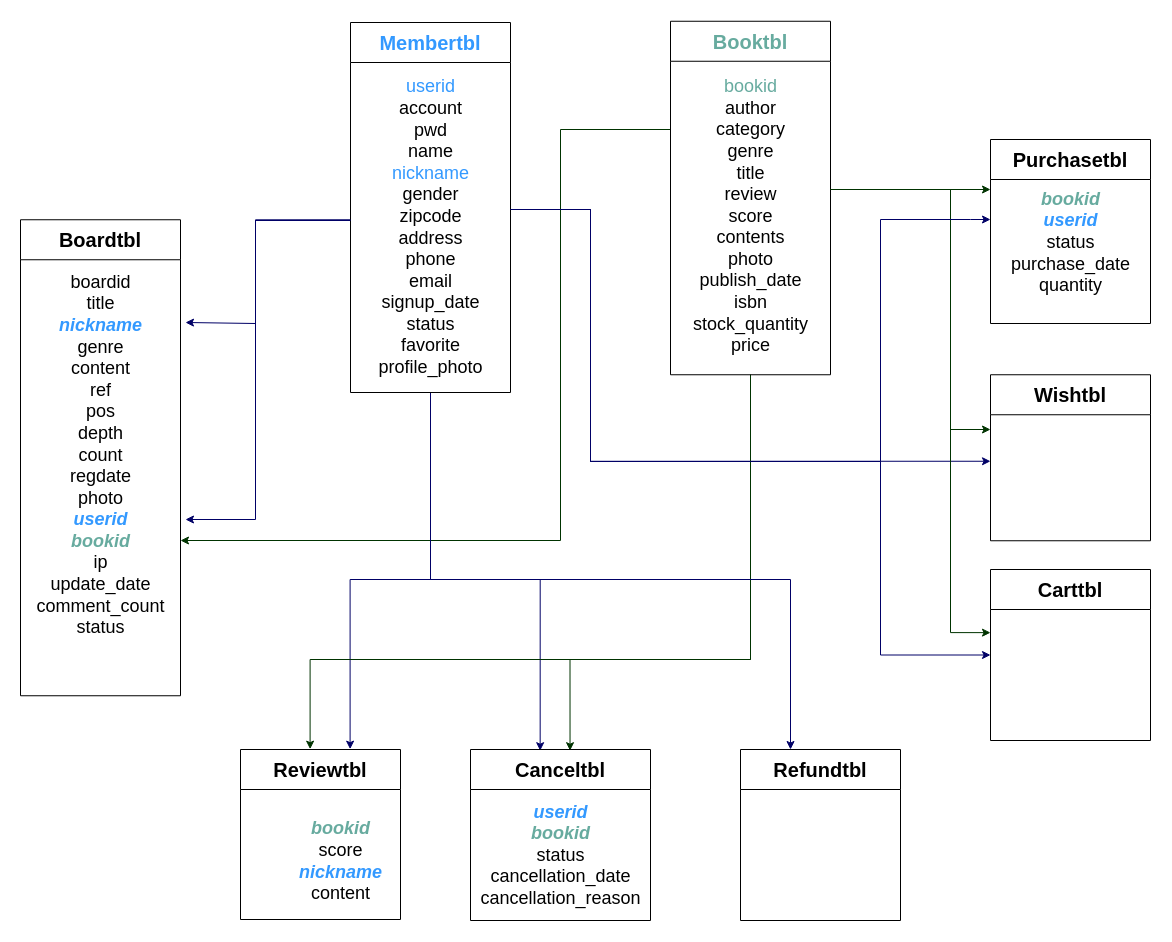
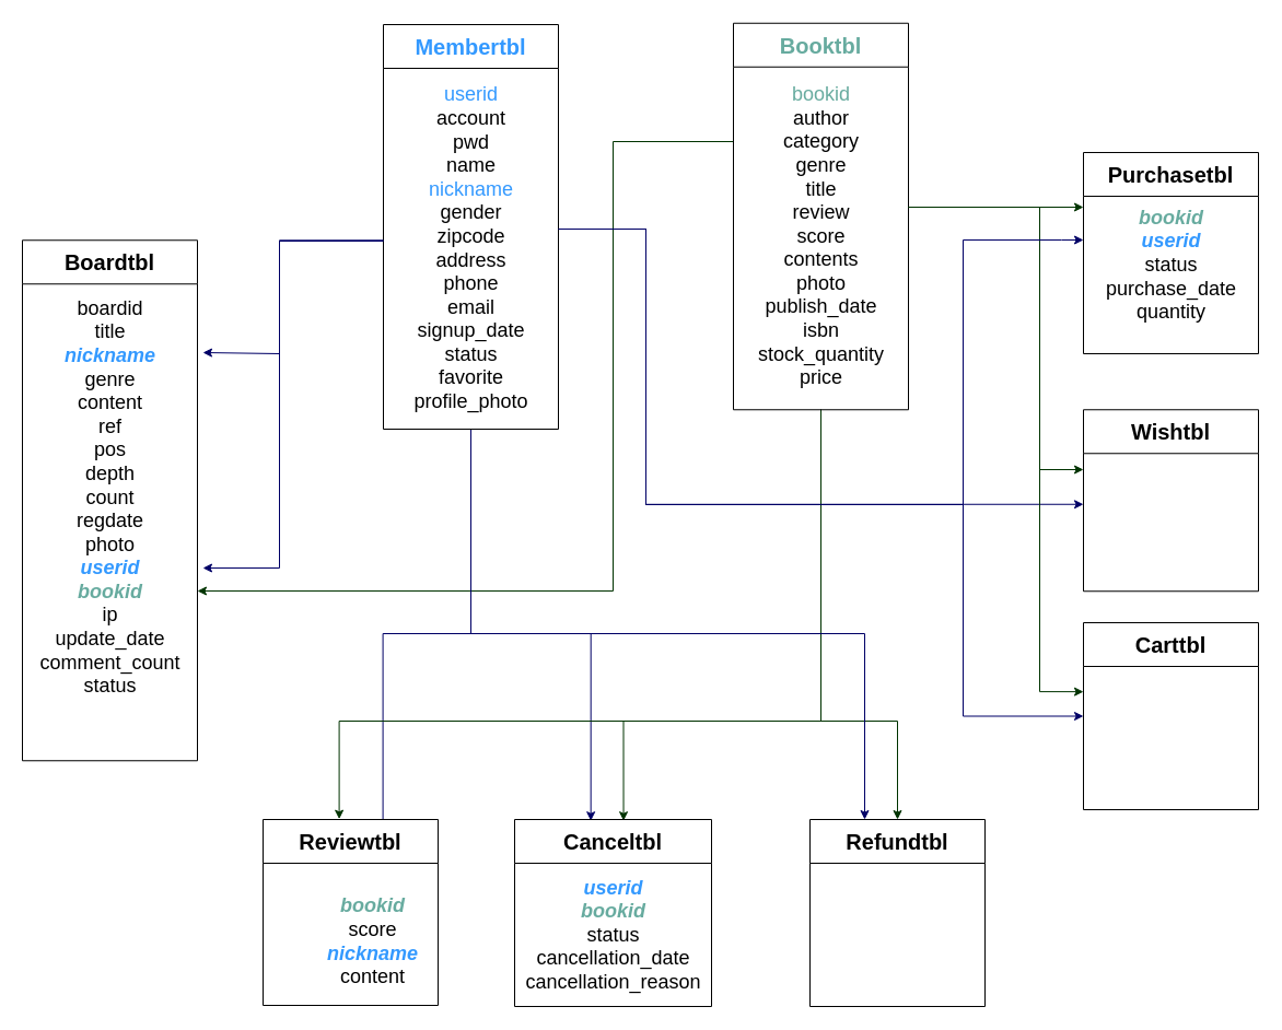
  <mxCell id="0" />
  <mxCell id="1" parent="0" />
- <mxCell id="2" style="edgeStyle=orthogonalEdgeStyle;rounded=0;orthogonalLoop=1;jettySize=auto;html=1;entryX=0.685;entryY=-0.002;entryDx=0;entryDy=0;entryPerimeter=0;strokeColor=#000066;" edge="1" parent="1" source="5" target="16"><mxGeometry relative="1" as="geometry"><mxPoint x="360" y="619" as="targetPoint" /><Array as="points"><mxPoint x="430" y="579" /><mxPoint x="350" y="579" /></Array></mxGeometry></mxCell>
+ <mxCell id="2" style="edgeStyle=orthogonalEdgeStyle;rounded=0;orthogonalLoop=1;jettySize=auto;html=1;entryX=0.685;entryY=-0.002;entryDx=0;entryDy=0;entryPerimeter=0;strokeColor=#000066;endArrow=none;" edge="1" parent="1" source="5" target="16"><mxGeometry relative="1" as="geometry"><mxPoint x="360" y="619" as="targetPoint" /><Array as="points"><mxPoint x="430" y="579" /><mxPoint x="350" y="579" /></Array></mxGeometry></mxCell>
  <mxCell id="3" style="edgeStyle=orthogonalEdgeStyle;rounded=0;orthogonalLoop=1;jettySize=auto;html=1;entryX=0.387;entryY=0.007;entryDx=0;entryDy=0;entryPerimeter=0;strokeColor=#000066;" edge="1" parent="1" source="5" target="22"><mxGeometry relative="1" as="geometry"><mxPoint x="510" y="629" as="targetPoint" /><Array as="points"><mxPoint x="430" y="579" /><mxPoint x="540" y="579" /></Array></mxGeometry></mxCell>
  <mxCell id="4" style="edgeStyle=orthogonalEdgeStyle;rounded=0;orthogonalLoop=1;jettySize=auto;html=1;strokeColor=#000066;" edge="1" parent="1"><mxGeometry relative="1" as="geometry"><mxPoint x="990" y="460.75" as="targetPoint" /><mxPoint x="510" y="209" as="sourcePoint" /><Array as="points"><mxPoint x="590" y="209" /><mxPoint x="590" y="461" /></Array></mxGeometry></mxCell>
  <mxCell id="5" value="&lt;font color=&quot;#3399ff&quot; style=&quot;font-size: 20px;&quot;&gt;Membertbl&lt;/font&gt;" style="swimlane;whiteSpace=wrap;html=1;startSize=40;" vertex="1" parent="1"><mxGeometry x="350" y="22" width="160" height="370" as="geometry" /></mxCell>
  <mxCell id="6" value="&lt;font color=&quot;#3399ff&quot; style=&quot;font-size: 18px;&quot;&gt;userid&lt;/font&gt;&lt;div style=&quot;font-size: 18px;&quot;&gt;account&lt;/div&gt;&lt;div style=&quot;font-size: 18px;&quot;&gt;pwd&lt;/div&gt;&lt;div style=&quot;font-size: 18px;&quot;&gt;name&lt;/div&gt;&lt;div style=&quot;font-size: 18px;&quot;&gt;&lt;font color=&quot;#3399ff&quot;&gt;nickname&lt;/font&gt;&lt;/div&gt;&lt;div style=&quot;font-size: 18px;&quot;&gt;gender&lt;/div&gt;&lt;div style=&quot;font-size: 18px;&quot;&gt;zipcode&lt;/div&gt;&lt;div style=&quot;font-size: 18px;&quot;&gt;address&lt;/div&gt;&lt;div style=&quot;font-size: 18px;&quot;&gt;phone&lt;/div&gt;&lt;div style=&quot;font-size: 18px;&quot;&gt;email&lt;/div&gt;&lt;div style=&quot;font-size: 18px;&quot;&gt;signup_date&lt;/div&gt;&lt;div style=&quot;font-size: 18px;&quot;&gt;status&lt;/div&gt;&lt;div style=&quot;font-size: 18px;&quot;&gt;favorite&lt;/div&gt;&lt;div style=&quot;font-size: 18px;&quot;&gt;profile_photo&lt;/div&gt;" style="text;html=1;align=center;verticalAlign=middle;resizable=0;points=[];autosize=1;strokeColor=none;fillColor=none;spacingBottom=0;" vertex="1" parent="5"><mxGeometry x="15" y="50" width="130" height="310" as="geometry" /></mxCell>
  <mxCell id="7" style="edgeStyle=orthogonalEdgeStyle;rounded=0;orthogonalLoop=1;jettySize=auto;html=1;strokeColor=#003300;" edge="1" parent="1"><mxGeometry relative="1" as="geometry"><mxPoint x="830" y="189" as="sourcePoint" /><mxPoint x="990" y="189" as="targetPoint" /><Array as="points"><mxPoint x="950" y="189" /></Array></mxGeometry></mxCell>
+ <mxCell id="8" style="edgeStyle=orthogonalEdgeStyle;rounded=0;orthogonalLoop=1;jettySize=auto;html=1;entryX=0.5;entryY=0;entryDx=0;entryDy=0;strokeColor=#003300;" edge="1" parent="1" source="12" target="24"><mxGeometry relative="1" as="geometry"><Array as="points"><mxPoint x="750" y="659" /><mxPoint x="820" y="659" /></Array></mxGeometry></mxCell>
  <mxCell id="9" style="edgeStyle=orthogonalEdgeStyle;rounded=0;orthogonalLoop=1;jettySize=auto;html=1;strokeColor=#003300;" edge="1" parent="1"><mxGeometry relative="1" as="geometry"><mxPoint x="180" y="540" as="targetPoint" /><mxPoint x="670" y="129" as="sourcePoint" /><Array as="points"><mxPoint x="560" y="129" /><mxPoint x="560" y="540" /></Array></mxGeometry></mxCell>
  <mxCell id="10" style="edgeStyle=orthogonalEdgeStyle;rounded=0;orthogonalLoop=1;jettySize=auto;html=1;entryX=0.553;entryY=0.007;entryDx=0;entryDy=0;entryPerimeter=0;strokeColor=#003300;" edge="1" parent="1" source="12" target="22"><mxGeometry relative="1" as="geometry"><mxPoint x="570" y="739" as="targetPoint" /><Array as="points"><mxPoint x="750" y="659" /><mxPoint x="570" y="659" /></Array></mxGeometry></mxCell>
  <mxCell id="11" style="edgeStyle=orthogonalEdgeStyle;rounded=0;orthogonalLoop=1;jettySize=auto;html=1;entryX=0.435;entryY=-0.002;entryDx=0;entryDy=0;entryPerimeter=0;strokeColor=#003300;" edge="1" parent="1" source="12" target="16"><mxGeometry relative="1" as="geometry"><mxPoint x="310" y="739" as="targetPoint" /><Array as="points"><mxPoint x="750" y="659" /><mxPoint x="310" y="659" /></Array></mxGeometry></mxCell>
  <mxCell id="12" value="&lt;font color=&quot;#67ab9f&quot; style=&quot;font-size: 20px;&quot;&gt;Booktbl&lt;/font&gt;" style="swimlane;whiteSpace=wrap;html=1;startSize=40;" vertex="1" parent="1"><mxGeometry x="670" y="20.75" width="160" height="353.5" as="geometry" /></mxCell>
  <mxCell id="13" value="&lt;font color=&quot;#67ab9f&quot; style=&quot;font-size: 18px;&quot;&gt;bookid&lt;/font&gt;&lt;div style=&quot;font-size: 18px;&quot;&gt;&lt;font style=&quot;font-size: 18px;&quot;&gt;author&lt;/font&gt;&lt;/div&gt;&lt;div style=&quot;font-size: 18px;&quot;&gt;&lt;font style=&quot;font-size: 18px;&quot;&gt;category&lt;/font&gt;&lt;/div&gt;&lt;div style=&quot;font-size: 18px;&quot;&gt;&lt;font style=&quot;font-size: 18px;&quot;&gt;genre&lt;/font&gt;&lt;/div&gt;&lt;div style=&quot;font-size: 18px;&quot;&gt;&lt;font style=&quot;font-size: 18px;&quot;&gt;title&lt;/font&gt;&lt;/div&gt;&lt;div style=&quot;font-size: 18px;&quot;&gt;&lt;font style=&quot;font-size: 18px;&quot;&gt;review&lt;/font&gt;&lt;/div&gt;&lt;div style=&quot;font-size: 18px;&quot;&gt;&lt;font style=&quot;font-size: 18px;&quot;&gt;score&lt;/font&gt;&lt;/div&gt;&lt;div style=&quot;font-size: 18px;&quot;&gt;&lt;font style=&quot;font-size: 18px;&quot;&gt;contents&lt;/font&gt;&lt;/div&gt;&lt;div style=&quot;font-size: 18px;&quot;&gt;&lt;font style=&quot;font-size: 18px;&quot;&gt;photo&lt;/font&gt;&lt;/div&gt;&lt;div style=&quot;font-size: 18px;&quot;&gt;&lt;font style=&quot;font-size: 18px;&quot;&gt;publish_date&lt;/font&gt;&lt;/div&gt;&lt;div style=&quot;font-size: 18px;&quot;&gt;&lt;font style=&quot;font-size: 18px;&quot;&gt;isbn&lt;/font&gt;&lt;/div&gt;&lt;div style=&quot;font-size: 18px;&quot;&gt;&lt;font style=&quot;font-size: 18px;&quot;&gt;stock_quantity&lt;/font&gt;&lt;/div&gt;&lt;div style=&quot;font-size: 18px;&quot;&gt;&lt;font style=&quot;font-size: 18px;&quot;&gt;price&lt;/font&gt;&lt;/div&gt;" style="text;html=1;align=center;verticalAlign=middle;resizable=0;points=[];autosize=1;strokeColor=none;fillColor=none;" vertex="1" parent="12"><mxGeometry x="10" y="50" width="140" height="290" as="geometry" /></mxCell>
  <mxCell id="14" value="&lt;font style=&quot;font-size: 20px;&quot;&gt;Boardtbl&lt;/font&gt;" style="swimlane;whiteSpace=wrap;html=1;startSize=40;" vertex="1" parent="1"><mxGeometry x="20" y="219.25" width="160" height="476" as="geometry" /></mxCell>
  <mxCell id="15" value="&lt;font style=&quot;font-size: 18px;&quot;&gt;boardid&lt;/font&gt;&lt;div style=&quot;font-size: 18px;&quot;&gt;&lt;font style=&quot;font-size: 18px;&quot;&gt;title&lt;/font&gt;&lt;/div&gt;&lt;div style=&quot;font-size: 18px;&quot;&gt;&lt;font color=&quot;#3399ff&quot; style=&quot;font-size: 18px;&quot;&gt;&lt;b style=&quot;&quot;&gt;&lt;i style=&quot;&quot;&gt;nickname&lt;/i&gt;&lt;/b&gt;&lt;/font&gt;&lt;/div&gt;&lt;div style=&quot;font-size: 18px;&quot;&gt;&lt;font style=&quot;font-size: 18px;&quot;&gt;genre&lt;/font&gt;&lt;/div&gt;&lt;div style=&quot;font-size: 18px;&quot;&gt;&lt;font style=&quot;font-size: 18px;&quot;&gt;content&lt;/font&gt;&lt;/div&gt;&lt;div style=&quot;font-size: 18px;&quot;&gt;&lt;font style=&quot;font-size: 18px;&quot;&gt;ref&lt;/font&gt;&lt;/div&gt;&lt;div style=&quot;font-size: 18px;&quot;&gt;&lt;font style=&quot;font-size: 18px;&quot;&gt;pos&lt;/font&gt;&lt;/div&gt;&lt;div style=&quot;font-size: 18px;&quot;&gt;&lt;font style=&quot;font-size: 18px;&quot;&gt;depth&lt;/font&gt;&lt;/div&gt;&lt;div style=&quot;font-size: 18px;&quot;&gt;&lt;font style=&quot;font-size: 18px;&quot;&gt;count&lt;/font&gt;&lt;/div&gt;&lt;div style=&quot;font-size: 18px;&quot;&gt;&lt;font style=&quot;font-size: 18px;&quot;&gt;regdate&lt;/font&gt;&lt;/div&gt;&lt;div style=&quot;font-size: 18px;&quot;&gt;&lt;font style=&quot;font-size: 18px;&quot;&gt;photo&lt;/font&gt;&lt;/div&gt;&lt;div style=&quot;font-size: 18px;&quot;&gt;&lt;font color=&quot;#3399ff&quot; style=&quot;font-size: 18px;&quot;&gt;&lt;b&gt;&lt;i&gt;userid&lt;/i&gt;&lt;/b&gt;&lt;/font&gt;&lt;/div&gt;&lt;div style=&quot;font-size: 18px;&quot;&gt;&lt;font color=&quot;#67ab9f&quot; style=&quot;font-size: 18px;&quot;&gt;&lt;b&gt;&lt;i&gt;bookid&lt;/i&gt;&lt;/b&gt;&lt;/font&gt;&lt;/div&gt;&lt;div style=&quot;font-size: 18px;&quot;&gt;&lt;font style=&quot;font-size: 18px;&quot;&gt;ip&lt;/font&gt;&lt;/div&gt;&lt;div style=&quot;font-size: 18px;&quot;&gt;&lt;font style=&quot;font-size: 18px;&quot;&gt;update_date&lt;/font&gt;&lt;/div&gt;&lt;div style=&quot;font-size: 18px;&quot;&gt;&lt;font style=&quot;font-size: 18px;&quot;&gt;comment_count&lt;/font&gt;&lt;/div&gt;&lt;div style=&quot;font-size: 18px;&quot;&gt;&lt;font style=&quot;font-size: 18px;&quot;&gt;status&lt;/font&gt;&lt;/div&gt;&lt;div style=&quot;font-size: 18px;&quot;&gt;&lt;br&gt;&lt;/div&gt;&lt;div&gt;&lt;br&gt;&lt;/div&gt;&lt;div&gt;&lt;br&gt;&lt;/div&gt;" style="text;html=1;align=center;verticalAlign=middle;resizable=0;points=[];autosize=1;strokeColor=none;fillColor=none;" vertex="1" parent="14"><mxGeometry x="5" y="46" width="150" height="430" as="geometry" /></mxCell>
  <mxCell id="16" value="&lt;font style=&quot;font-size: 20px;&quot;&gt;Reviewtbl&lt;/font&gt;" style="swimlane;whiteSpace=wrap;html=1;startSize=40;" vertex="1" parent="1"><mxGeometry x="240" y="749" width="160" height="170" as="geometry" /></mxCell>
  <mxCell id="17" value="&lt;font color=&quot;#67ab9f&quot; style=&quot;font-size: 18px;&quot;&gt;&lt;b style=&quot;&quot;&gt;&lt;i style=&quot;&quot;&gt;bookid&lt;/i&gt;&lt;/b&gt;&lt;/font&gt;&lt;div style=&quot;font-size: 18px;&quot;&gt;&lt;font style=&quot;font-size: 18px;&quot;&gt;score&lt;/font&gt;&lt;/div&gt;&lt;div style=&quot;font-size: 18px;&quot;&gt;&lt;font color=&quot;#3399ff&quot; style=&quot;font-size: 18px;&quot;&gt;&lt;b&gt;&lt;i&gt;nickname&lt;/i&gt;&lt;/b&gt;&lt;/font&gt;&lt;/div&gt;&lt;div style=&quot;font-size: 18px;&quot;&gt;&lt;font style=&quot;font-size: 18px;&quot;&gt;content&lt;/font&gt;&lt;/div&gt;" style="text;html=1;align=center;verticalAlign=middle;resizable=0;points=[];autosize=1;strokeColor=none;fillColor=none;" vertex="1" parent="16"><mxGeometry x="45" y="61.5" width="110" height="100" as="geometry" /></mxCell>
  <mxCell id="18" value="&lt;span style=&quot;font-size: 20px;&quot;&gt;Purchasetbl&lt;/span&gt;" style="swimlane;whiteSpace=wrap;html=1;startSize=40;" vertex="1" parent="1"><mxGeometry x="990" y="139" width="160" height="184" as="geometry" /></mxCell>
  <mxCell id="19" value="&lt;div&gt;&lt;b style=&quot;font-size: 18px; color: rgb(103, 171, 159); background-color: initial;&quot;&gt;&lt;i&gt;bookid&lt;/i&gt;&lt;/b&gt;&lt;br&gt;&lt;/div&gt;&lt;div&gt;&lt;b style=&quot;color: rgb(51, 153, 255); font-size: 18px;&quot;&gt;&lt;i&gt;userid&lt;/i&gt;&lt;/b&gt;&lt;b style=&quot;font-size: 18px; color: rgb(103, 171, 159); background-color: initial;&quot;&gt;&lt;i&gt;&lt;br&gt;&lt;/i&gt;&lt;/b&gt;&lt;/div&gt;&lt;div&gt;&lt;span style=&quot;font-size: 18px;&quot;&gt;status&lt;/span&gt;&lt;/div&gt;&lt;div&gt;&lt;span style=&quot;font-size: 18px;&quot;&gt;purchase_date&lt;/span&gt;&lt;/div&gt;&lt;div&gt;&lt;span style=&quot;font-size: 18px;&quot;&gt;quantity&lt;br&gt;&lt;/span&gt;&lt;div style=&quot;font-size: 18px;&quot;&gt;&lt;br&gt;&lt;/div&gt;&lt;/div&gt;" style="text;html=1;align=center;verticalAlign=middle;resizable=0;points=[];autosize=1;strokeColor=none;fillColor=none;" vertex="1" parent="18"><mxGeometry x="10" y="44" width="140" height="140" as="geometry" /></mxCell>
  <mxCell id="20" value="&lt;span style=&quot;font-size: 20px;&quot;&gt;Wishtbl&lt;/span&gt;" style="swimlane;whiteSpace=wrap;html=1;startSize=40;" vertex="1" parent="1"><mxGeometry x="990" y="374.25" width="160" height="166" as="geometry" /></mxCell>
  <mxCell id="21" value="&lt;span style=&quot;font-size: 20px;&quot;&gt;Carttbl&lt;/span&gt;" style="swimlane;whiteSpace=wrap;html=1;startSize=40;" vertex="1" parent="1"><mxGeometry x="990" y="569" width="160" height="171" as="geometry" /></mxCell>
  <mxCell id="22" value="&lt;span style=&quot;font-size: 20px;&quot;&gt;Canceltbl&lt;/span&gt;" style="swimlane;whiteSpace=wrap;html=1;startSize=40;" vertex="1" parent="1"><mxGeometry x="470" y="749" width="180" height="171" as="geometry" /></mxCell>
  <mxCell id="23" value="&lt;div&gt;&lt;font color=&quot;#3399ff&quot; style=&quot;font-size: 18px;&quot;&gt;&lt;b&gt;&lt;i&gt;userid&lt;/i&gt;&lt;/b&gt;&lt;/font&gt;&lt;/div&gt;&lt;font color=&quot;#67ab9f&quot; style=&quot;font-size: 18px;&quot;&gt;&lt;b&gt;&lt;i&gt;bookid&lt;/i&gt;&lt;/b&gt;&lt;/font&gt;&lt;div&gt;&lt;span style=&quot;font-size: 18px;&quot;&gt;status&lt;/span&gt;&lt;/div&gt;&lt;div&gt;&lt;span style=&quot;font-size: 18px;&quot;&gt;cancellation_date&lt;/span&gt;&lt;/div&gt;&lt;div&gt;&lt;div style=&quot;font-size: 18px;&quot;&gt;cancellation_reason&lt;/div&gt;&lt;/div&gt;" style="text;html=1;align=center;verticalAlign=middle;resizable=0;points=[];autosize=1;strokeColor=none;fillColor=none;" vertex="1" parent="22"><mxGeometry y="46" width="180" height="120" as="geometry" /></mxCell>
  <mxCell id="24" value="&lt;span style=&quot;font-size: 20px;&quot;&gt;Refundtbl&lt;/span&gt;" style="swimlane;whiteSpace=wrap;html=1;startSize=40;" vertex="1" parent="1"><mxGeometry x="740" y="749" width="160" height="171" as="geometry" /></mxCell>
  <mxCell id="25" style="edgeStyle=orthogonalEdgeStyle;rounded=0;orthogonalLoop=1;jettySize=auto;html=1;strokeColor=#003300;" edge="1" parent="1"><mxGeometry relative="1" as="geometry"><mxPoint x="990" y="429" as="targetPoint" /><mxPoint x="830" y="189" as="sourcePoint" /><Array as="points"><mxPoint x="950" y="189" /><mxPoint x="950" y="429" /></Array></mxGeometry></mxCell>
  <mxCell id="26" style="edgeStyle=orthogonalEdgeStyle;rounded=0;orthogonalLoop=1;jettySize=auto;html=1;strokeColor=#003300;" edge="1" parent="1"><mxGeometry relative="1" as="geometry"><mxPoint x="990" y="632.14" as="targetPoint" /><mxPoint x="840" y="189" as="sourcePoint" /><Array as="points"><mxPoint x="830" y="189" /><mxPoint x="950" y="189" /><mxPoint x="950" y="632" /></Array></mxGeometry></mxCell>
  <mxCell id="27" style="edgeStyle=orthogonalEdgeStyle;rounded=0;orthogonalLoop=1;jettySize=auto;html=1;strokeColor=#000066;" edge="1" parent="1"><mxGeometry relative="1" as="geometry"><mxPoint x="350" y="220" as="sourcePoint" /><mxPoint x="185" y="322" as="targetPoint" /><Array as="points"><mxPoint x="255" y="220" /><mxPoint x="255" y="323" /><mxPoint x="185" y="323" /></Array></mxGeometry></mxCell>
  <mxCell id="28" style="edgeStyle=orthogonalEdgeStyle;rounded=0;orthogonalLoop=1;jettySize=auto;html=1;fontColor=#3399FF;strokeColor=#000066;" edge="1" parent="1"><mxGeometry relative="1" as="geometry"><mxPoint x="350" y="219.25" as="sourcePoint" /><mxPoint x="185" y="519" as="targetPoint" /><Array as="points"><mxPoint x="255" y="219" /><mxPoint x="255" y="519" /><mxPoint x="185" y="519" /></Array></mxGeometry></mxCell>
  <mxCell id="29" style="edgeStyle=orthogonalEdgeStyle;rounded=0;orthogonalLoop=1;jettySize=auto;html=1;strokeColor=#000066;" edge="1" parent="1"><mxGeometry relative="1" as="geometry"><mxPoint x="790" y="749" as="targetPoint" /><mxPoint x="430" y="399" as="sourcePoint" /><Array as="points"><mxPoint x="430" y="579" /><mxPoint x="790" y="579" /></Array></mxGeometry></mxCell>
  <mxCell id="30" style="edgeStyle=orthogonalEdgeStyle;rounded=0;orthogonalLoop=1;jettySize=auto;html=1;strokeColor=#000066;" edge="1" parent="1"><mxGeometry relative="1" as="geometry"><mxPoint x="990" y="219" as="targetPoint" /><mxPoint x="510" y="209" as="sourcePoint" /><Array as="points"><mxPoint x="590" y="209" /><mxPoint x="590" y="461" /><mxPoint x="880" y="461" /><mxPoint x="880" y="219" /><mxPoint x="970" y="219" /></Array></mxGeometry></mxCell>
  <mxCell id="31" style="edgeStyle=orthogonalEdgeStyle;rounded=0;orthogonalLoop=1;jettySize=auto;html=1;entryX=0;entryY=0.5;entryDx=0;entryDy=0;strokeColor=#000066;" edge="1" parent="1" target="21"><mxGeometry relative="1" as="geometry"><mxPoint x="940" y="629" as="targetPoint" /><mxPoint x="510" y="209" as="sourcePoint" /><Array as="points"><mxPoint x="590" y="209" /><mxPoint x="590" y="461" /><mxPoint x="880" y="461" /><mxPoint x="880" y="654" /></Array></mxGeometry></mxCell>
